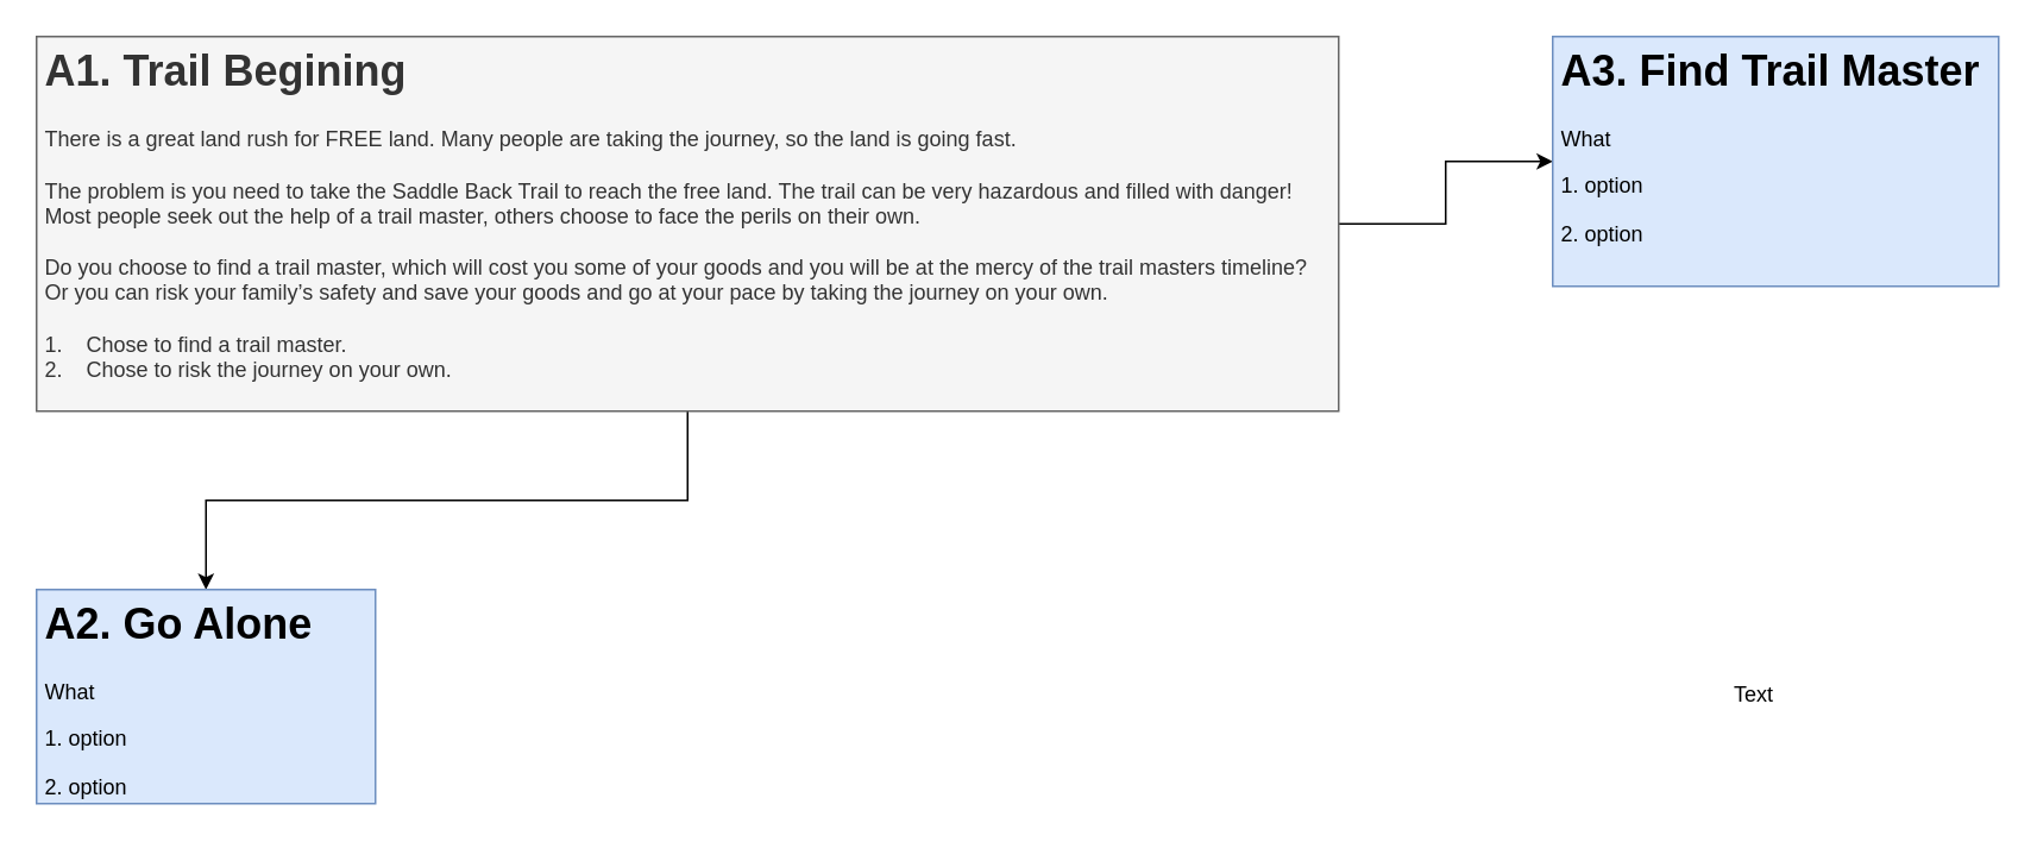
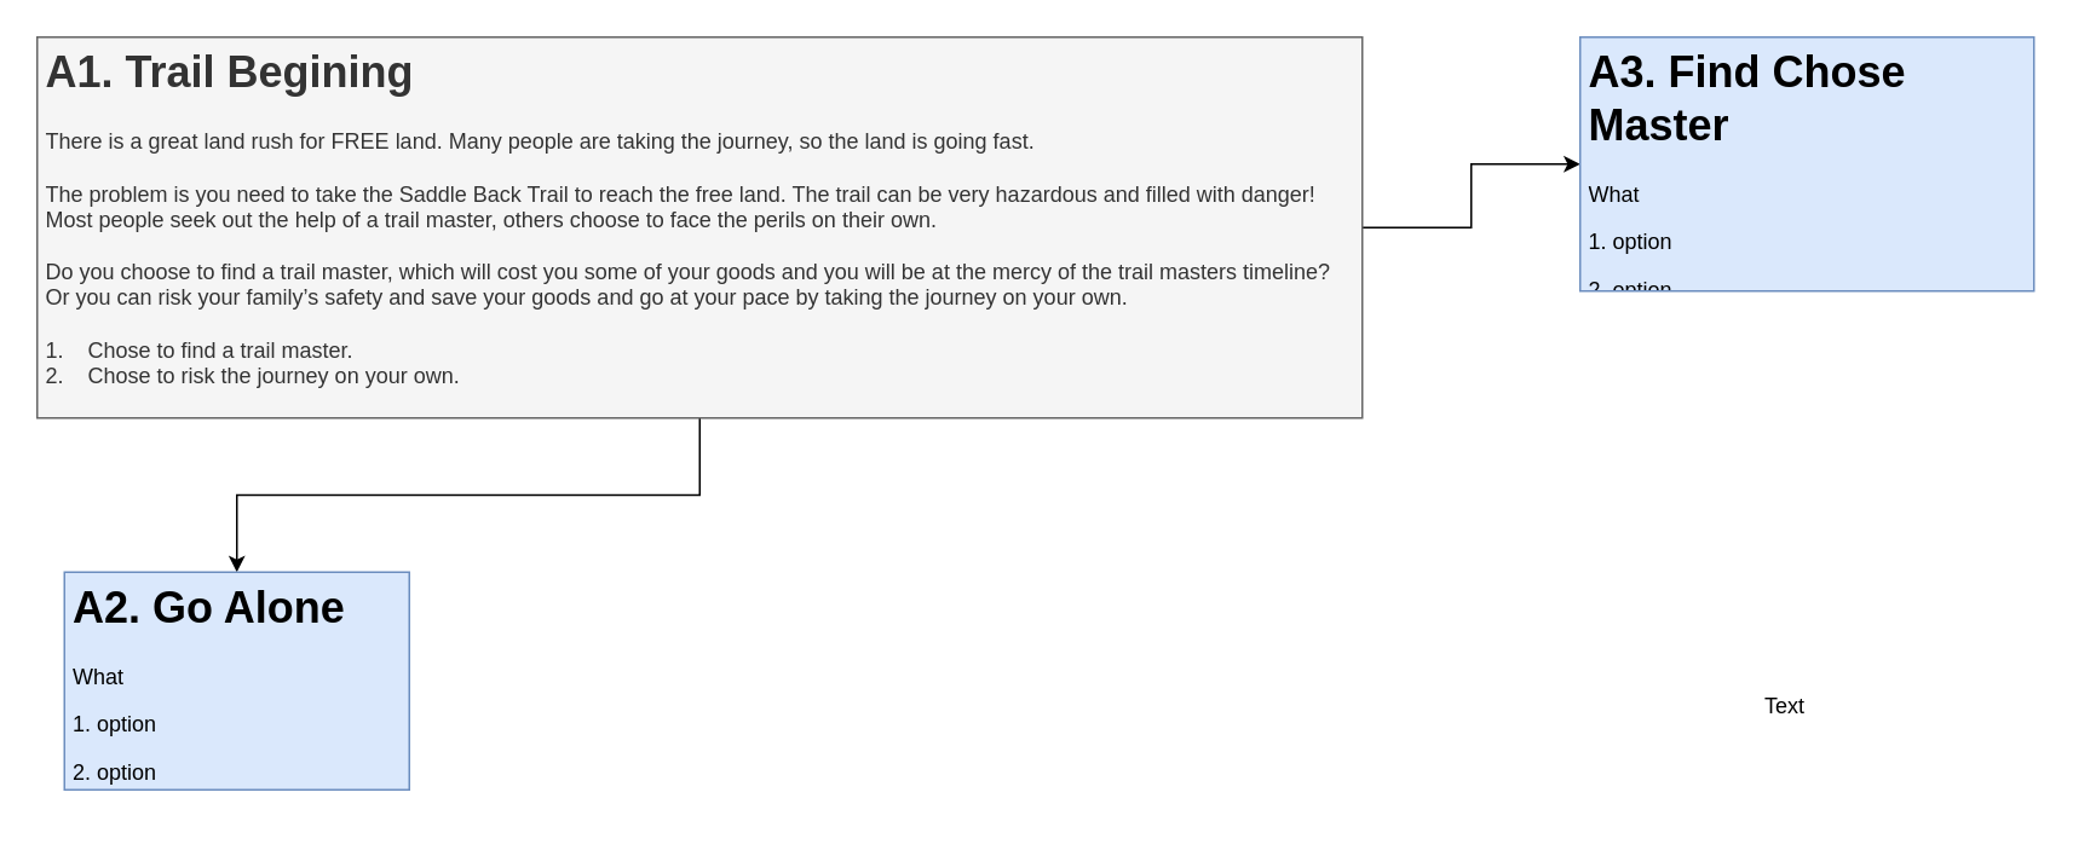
  <mxCell id="0" />
  <mxCell id="1" parent="0" />
  <mxCell id="2" style="edgeStyle=orthogonalEdgeStyle;rounded=0;orthogonalLoop=1;jettySize=auto;html=1;exitX=0.5;exitY=1;exitDx=0;exitDy=0;entryX=0.5;entryY=0;entryDx=0;entryDy=0;" edge="1" parent="1" source="4" target="5"><mxGeometry relative="1" as="geometry" /></mxCell>
  <mxCell id="3" style="edgeStyle=orthogonalEdgeStyle;rounded=0;orthogonalLoop=1;jettySize=auto;html=1;exitX=1;exitY=0.5;exitDx=0;exitDy=0;" edge="1" parent="1" source="4" target="6"><mxGeometry relative="1" as="geometry" /></mxCell>
  <mxCell id="4" value="&lt;h1&gt;A1. Trail Begining&lt;br&gt;&lt;/h1&gt;&lt;p&gt;There is a great land rush for FREE land. Many people are taking the journey, so the land is going fast.&lt;br&gt;&lt;br&gt;The problem is you need to take the Saddle Back Trail to reach the free land. The trail can be very hazardous and filled with danger! Most people seek out the help of a trail master, others choose to face the perils on their own.&lt;br&gt;&lt;br&gt;Do you choose to find a trail master, which will cost you some of your goods and you will be at the mercy of the trail masters timeline? Or you can risk your family’s safety and save your goods and go at your pace by taking the journey on your own.&lt;br&gt;&lt;br&gt;1.&amp;nbsp;&amp;nbsp; &amp;nbsp;Chose to find a trail master.&lt;br&gt;2.&amp;nbsp;&amp;nbsp; &amp;nbsp;Chose to risk the journey on your own.&lt;br&gt;&lt;br&gt;&lt;/p&gt;" style="text;html=1;strokeColor=#666666;fillColor=#f5f5f5;spacing=5;spacingTop=-20;whiteSpace=wrap;overflow=hidden;rounded=0;fontColor=#333333;" vertex="1" parent="1"><mxGeometry x="20" y="20" width="730" height="210" as="geometry" /></mxCell>
- <mxCell id="5" value="&lt;h1&gt;A2. Go Alone&lt;br&gt;&lt;/h1&gt;&lt;p&gt;What&lt;/p&gt;&lt;p&gt;1. option&lt;/p&gt;&lt;p&gt;2. option&lt;br&gt;&lt;/p&gt;" style="text;html=1;strokeColor=#6c8ebf;fillColor=#dae8fc;spacing=5;spacingTop=-20;whiteSpace=wrap;overflow=hidden;rounded=0;" vertex="1" parent="1"><mxGeometry x="20" y="330" width="190" height="120" as="geometry" /></mxCell>
- <mxCell id="6" value="&lt;h1&gt;A3. Find Trail Master&lt;br&gt;&lt;/h1&gt;&lt;p&gt;What&lt;/p&gt;&lt;p&gt;1. option&lt;/p&gt;&lt;p&gt;2. option&lt;br&gt;&lt;/p&gt;" style="text;html=1;strokeColor=#6c8ebf;fillColor=#dae8fc;spacing=5;spacingTop=-20;whiteSpace=wrap;overflow=hidden;rounded=0;" vertex="1" parent="1"><mxGeometry x="870" y="20" width="250" height="140" as="geometry" /></mxCell>
+ <mxCell id="5" value="&lt;h1&gt;A2. Go Alone&lt;br&gt;&lt;/h1&gt;&lt;p&gt;What&lt;/p&gt;&lt;p&gt;1. option&lt;/p&gt;&lt;p&gt;2. option&lt;br&gt;&lt;/p&gt;" style="text;html=1;strokeColor=#6c8ebf;fillColor=#dae8fc;spacing=5;spacingTop=-20;whiteSpace=wrap;overflow=hidden;rounded=0;" vertex="1" parent="1"><mxGeometry x="35" y="315" width="190" height="120" as="geometry" /></mxCell>
+ <mxCell id="6" value="&lt;h1&gt;A3. Find Chose Master&lt;br&gt;&lt;/h1&gt;&lt;p&gt;What&lt;/p&gt;&lt;p&gt;1. option&lt;/p&gt;&lt;p&gt;2. option&lt;br&gt;&lt;/p&gt;" style="text;html=1;strokeColor=#6c8ebf;fillColor=#dae8fc;spacing=5;spacingTop=-20;whiteSpace=wrap;overflow=hidden;rounded=0;" vertex="1" parent="1"><mxGeometry x="870" y="20" width="250" height="140" as="geometry" /></mxCell>
  <mxCell id="7" value="Text" style="text;html=1;resizable=0;points=[];autosize=1;align=left;verticalAlign=top;spacingTop=-4;" vertex="1" parent="1"><mxGeometry x="970" y="379" width="40" height="20" as="geometry" /></mxCell>
